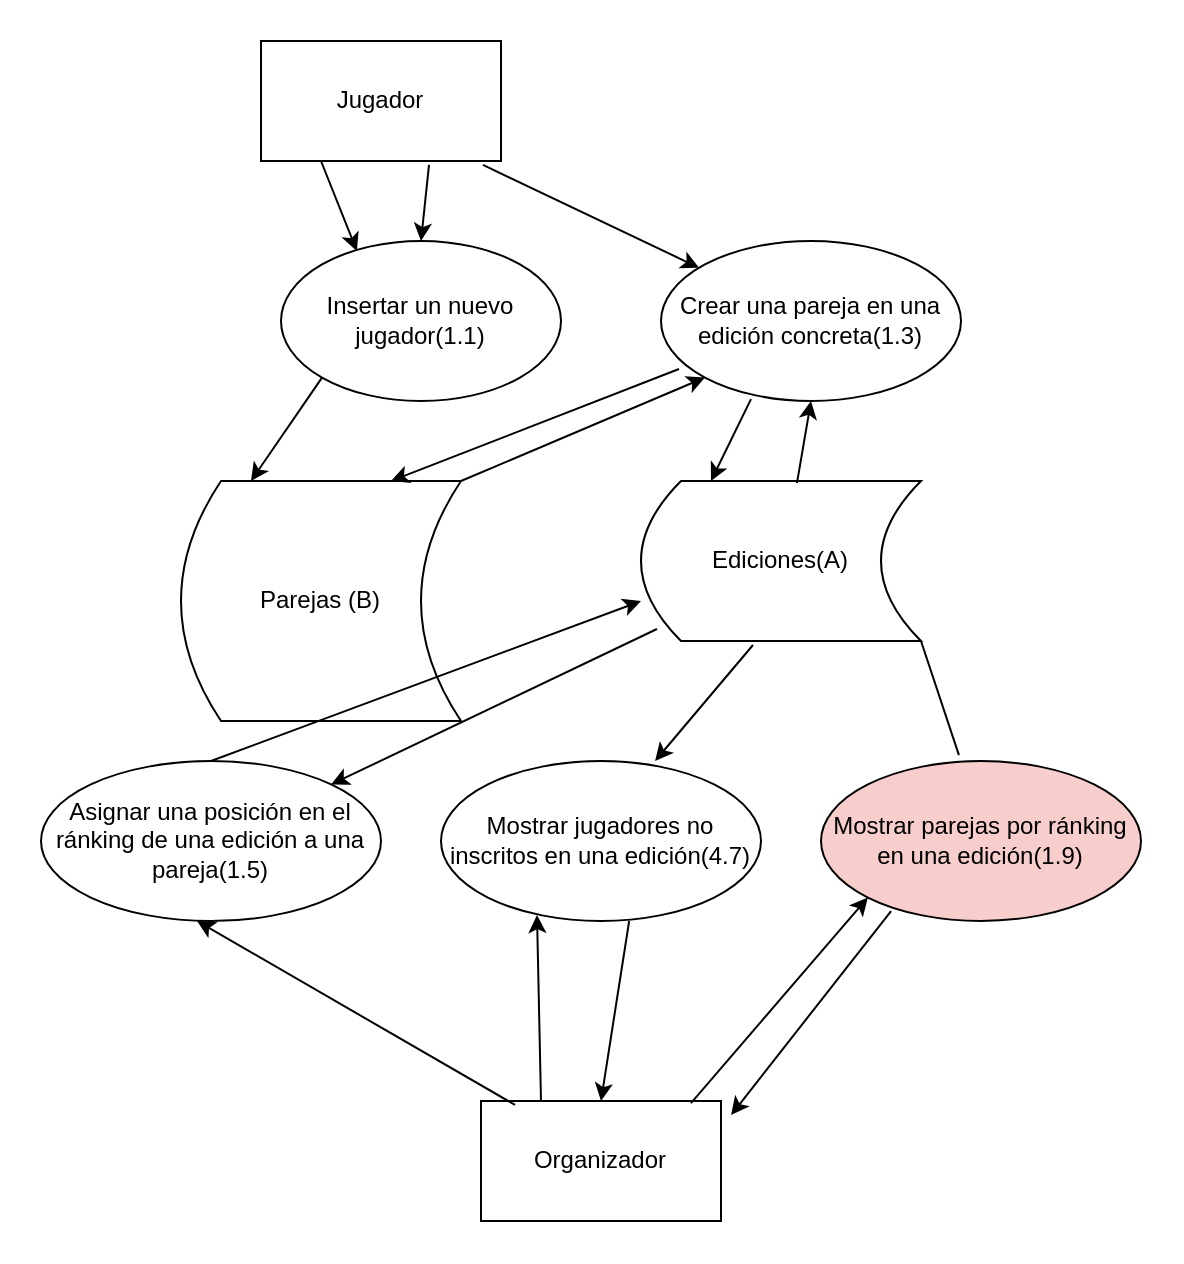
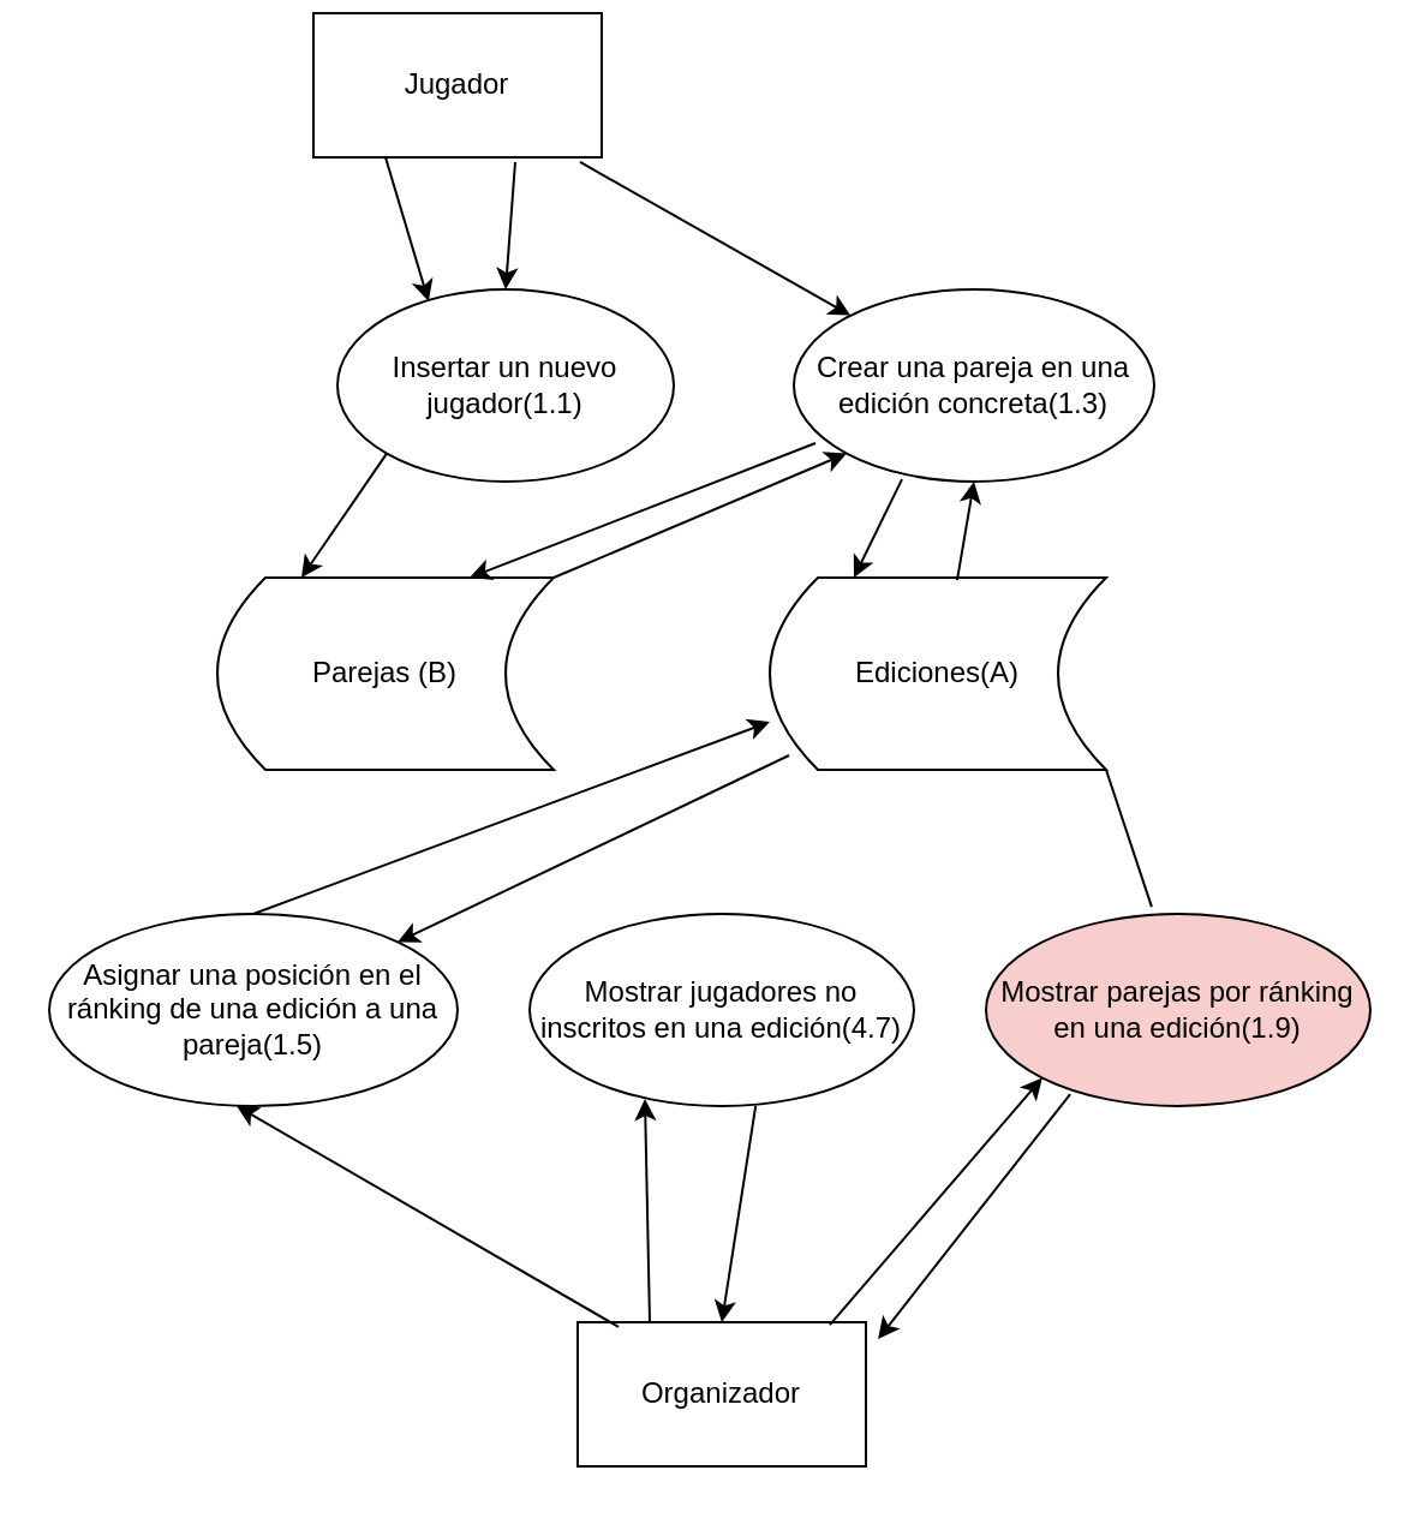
  <mxCell id="0" />
  <mxCell id="1" parent="0" />
- <mxCell id="2" value="Jugador" style="rounded=0;whiteSpace=wrap;html=1;" parent="1" vertex="1"><mxGeometry x="130" y="20" width="120" height="60" as="geometry" /></mxCell>
- <mxCell id="3" value="Parejas (B)" style="shape=dataStorage;whiteSpace=wrap;html=1;fixedSize=1;" parent="1" vertex="1"><mxGeometry x="90" y="240" width="140" height="120" as="geometry" /></mxCell>
+ <mxCell id="2" value="Jugador" style="rounded=0;whiteSpace=wrap;html=1;" parent="1" vertex="1"><mxGeometry x="130" y="5" width="120" height="60" as="geometry" /></mxCell>
+ <mxCell id="3" value="Parejas (B)" style="shape=dataStorage;whiteSpace=wrap;html=1;fixedSize=1;" parent="1" vertex="1"><mxGeometry x="90" y="240" width="140" height="80" as="geometry" /></mxCell>
  <mxCell id="4" value="Ediciones(A)" style="shape=dataStorage;whiteSpace=wrap;html=1;fixedSize=1;" parent="1" vertex="1"><mxGeometry x="320" y="240" width="140" height="80" as="geometry" /></mxCell>
  <mxCell id="5" value="Insertar un nuevo jugador(1.1)" style="ellipse;whiteSpace=wrap;html=1;" parent="1" vertex="1"><mxGeometry x="140" y="120" width="140" height="80" as="geometry" /></mxCell>
  <mxCell id="6" value="Crear una pareja en una edición concreta(1.3)" style="ellipse;whiteSpace=wrap;html=1;" parent="1" vertex="1"><mxGeometry x="330" y="120" width="150" height="80" as="geometry" /></mxCell>
  <mxCell id="7" value="Asignar una posición en el ránking de una edición a una pareja(1.5)" style="ellipse;whiteSpace=wrap;html=1;" parent="1" vertex="1"><mxGeometry y="380" width="170" height="80" as="geometry" x="20" /></mxCell>
  <mxCell id="8" value="Mostrar jugadores no inscritos en una edición(4.7)" style="ellipse;whiteSpace=wrap;html=1;" parent="1" vertex="1"><mxGeometry x="220" y="380" width="160" height="80" as="geometry" /></mxCell>
  <mxCell id="9" value="Mostrar parejas por ránking en una edición(1.9)" style="ellipse;whiteSpace=wrap;html=1;fillColor=#f8cecc;" parent="1" vertex="1"><mxGeometry x="410" y="380" width="160" height="80" as="geometry" /></mxCell>
  <mxCell id="10" value="&lt;div&gt;Organizador&lt;/div&gt;" style="rounded=0;whiteSpace=wrap;html=1;" parent="1" vertex="1"><mxGeometry x="240" y="550" width="120" height="60" as="geometry" /></mxCell>
  <mxCell id="11" value="" style="endArrow=classic;html=1;exitX=0.25;exitY=1;exitDx=0;exitDy=0;entryX=0.271;entryY=0.063;entryDx=0;entryDy=0;entryPerimeter=0;" parent="1" source="2" target="5" edge="1"><mxGeometry width="50" height="50" relative="1" as="geometry"><mxPoint x="270" y="340" as="sourcePoint" /><mxPoint x="320" y="290" as="targetPoint" /></mxGeometry></mxCell>
  <mxCell id="12" value="" style="endArrow=classic;html=1;exitX=0.7;exitY=1.033;exitDx=0;exitDy=0;exitPerimeter=0;entryX=0.5;entryY=0;entryDx=0;entryDy=0;" parent="1" source="2" target="5" edge="1"><mxGeometry width="50" height="50" relative="1" as="geometry"><mxPoint x="270" y="340" as="sourcePoint" /><mxPoint x="320" y="290" as="targetPoint" /></mxGeometry></mxCell>
  <mxCell id="13" value="" style="endArrow=classic;html=1;exitX=0.925;exitY=1.033;exitDx=0;exitDy=0;exitPerimeter=0;" parent="1" source="2" target="6" edge="1"><mxGeometry width="50" height="50" relative="1" as="geometry"><mxPoint x="270" y="340" as="sourcePoint" /><mxPoint x="320" y="290" as="targetPoint" /></mxGeometry></mxCell>
  <mxCell id="14" value="" style="endArrow=classic;html=1;exitX=0.142;exitY=0.033;exitDx=0;exitDy=0;exitPerimeter=0;entryX=0.459;entryY=1;entryDx=0;entryDy=0;entryPerimeter=0;" parent="1" source="10" target="7" edge="1"><mxGeometry width="50" height="50" relative="1" as="geometry"><mxPoint x="270" y="340" as="sourcePoint" /><mxPoint x="320" y="290" as="targetPoint" /></mxGeometry></mxCell>
  <mxCell id="15" value="" style="endArrow=classic;html=1;exitX=0.25;exitY=0;exitDx=0;exitDy=0;entryX=0.3;entryY=0.963;entryDx=0;entryDy=0;entryPerimeter=0;" parent="1" source="10" target="8" edge="1"><mxGeometry width="50" height="50" relative="1" as="geometry"><mxPoint x="157.04" y="531.98" as="sourcePoint" /><mxPoint x="108.03" y="440" as="targetPoint" /></mxGeometry></mxCell>
  <mxCell id="16" value="" style="endArrow=classic;html=1;exitX=0.588;exitY=1;exitDx=0;exitDy=0;exitPerimeter=0;entryX=0.5;entryY=0;entryDx=0;entryDy=0;" parent="1" source="8" target="10" edge="1"><mxGeometry width="50" height="50" relative="1" as="geometry"><mxPoint x="270" y="340" as="sourcePoint" /><mxPoint x="320" y="290" as="targetPoint" /></mxGeometry></mxCell>
  <mxCell id="17" value="" style="endArrow=classic;html=1;exitX=0.875;exitY=0.017;exitDx=0;exitDy=0;entryX=0;entryY=1;entryDx=0;entryDy=0;exitPerimeter=0;" parent="1" source="10" target="9" edge="1"><mxGeometry width="50" height="50" relative="1" as="geometry"><mxPoint x="401" y="529.96" as="sourcePoint" /><mxPoint x="399" y="437" as="targetPoint" /></mxGeometry></mxCell>
  <mxCell id="18" value="" style="endArrow=classic;html=1;exitX=0.219;exitY=0.938;exitDx=0;exitDy=0;exitPerimeter=0;entryX=1.042;entryY=0.117;entryDx=0;entryDy=0;entryPerimeter=0;" parent="1" source="9" target="10" edge="1"><mxGeometry width="50" height="50" relative="1" as="geometry"><mxPoint x="445.08" y="439.96" as="sourcePoint" /><mxPoint x="431" y="529.96" as="targetPoint" /></mxGeometry></mxCell>
  <mxCell id="19" value="" style="endArrow=classic;html=1;entryX=0.25;entryY=0;entryDx=0;entryDy=0;exitX=0;exitY=1;exitDx=0;exitDy=0;" parent="1" source="5" target="3" edge="1"><mxGeometry width="50" height="50" relative="1" as="geometry"><mxPoint x="130" y="220" as="sourcePoint" /><mxPoint x="180" y="170" as="targetPoint" /></mxGeometry></mxCell>
  <mxCell id="20" value="" style="endArrow=classic;html=1;exitX=0.06;exitY=0.8;exitDx=0;exitDy=0;exitPerimeter=0;entryX=0.75;entryY=0;entryDx=0;entryDy=0;" parent="1" source="6" target="3" edge="1"><mxGeometry width="50" height="50" relative="1" as="geometry"><mxPoint x="270" y="340" as="sourcePoint" /><mxPoint x="320" y="290" as="targetPoint" /></mxGeometry></mxCell>
  <mxCell id="21" value="" style="endArrow=classic;html=1;entryX=0;entryY=1;entryDx=0;entryDy=0;exitX=1;exitY=0;exitDx=0;exitDy=0;" parent="1" source="3" target="6" edge="1"><mxGeometry width="50" height="50" relative="1" as="geometry"><mxPoint x="270" y="340" as="sourcePoint" /><mxPoint x="320" y="290" as="targetPoint" /></mxGeometry></mxCell>
  <mxCell id="22" value="" style="endArrow=classic;html=1;exitX=0.3;exitY=0.988;exitDx=0;exitDy=0;exitPerimeter=0;entryX=0.25;entryY=0;entryDx=0;entryDy=0;" parent="1" source="6" target="4" edge="1"><mxGeometry width="50" height="50" relative="1" as="geometry"><mxPoint x="270" y="340" as="sourcePoint" /><mxPoint x="320" y="290" as="targetPoint" /></mxGeometry></mxCell>
  <mxCell id="23" value="" style="endArrow=classic;html=1;exitX=0.557;exitY=0.013;exitDx=0;exitDy=0;entryX=0.5;entryY=1;entryDx=0;entryDy=0;exitPerimeter=0;" parent="1" source="4" target="6" edge="1"><mxGeometry width="50" height="50" relative="1" as="geometry"><mxPoint x="320" y="290" as="sourcePoint" /><mxPoint x="270" y="340" as="targetPoint" /></mxGeometry></mxCell>
  <mxCell id="24" value="" style="endArrow=classic;html=1;exitX=0.5;exitY=0;exitDx=0;exitDy=0;entryX=0;entryY=0.75;entryDx=0;entryDy=0;" parent="1" source="7" target="4" edge="1"><mxGeometry width="50" height="50" relative="1" as="geometry"><mxPoint x="270" y="340" as="sourcePoint" /><mxPoint x="320" y="290" as="targetPoint" /></mxGeometry></mxCell>
  <mxCell id="25" value="" style="endArrow=classic;html=1;entryX=1;entryY=0;entryDx=0;entryDy=0;exitX=0.057;exitY=0.925;exitDx=0;exitDy=0;exitPerimeter=0;" parent="1" source="4" target="7" edge="1"><mxGeometry width="50" height="50" relative="1" as="geometry"><mxPoint x="270" y="340" as="sourcePoint" /><mxPoint x="320" y="290" as="targetPoint" /></mxGeometry></mxCell>
- <mxCell id="26" value="" style="endArrow=classic;html=1;exitX=0.4;exitY=1.025;exitDx=0;exitDy=0;exitPerimeter=0;entryX=0.669;entryY=0;entryDx=0;entryDy=0;entryPerimeter=0;" parent="1" source="4" target="8" edge="1"><mxGeometry width="50" height="50" relative="1" as="geometry"><mxPoint x="270" y="340" as="sourcePoint" /><mxPoint x="320" y="290" as="targetPoint" /></mxGeometry></mxCell>
  <mxCell id="27" value="" style="endArrow=none;html=1;exitX=1;exitY=1;exitDx=0;exitDy=0;entryX=0.431;entryY=-0.037;entryDx=0;entryDy=0;entryPerimeter=0;" parent="1" source="4" target="9" edge="1"><mxGeometry width="50" height="50" relative="1" as="geometry"><mxPoint x="270" y="340" as="sourcePoint" /><mxPoint x="320" y="290" as="targetPoint" /></mxGeometry></mxCell>
